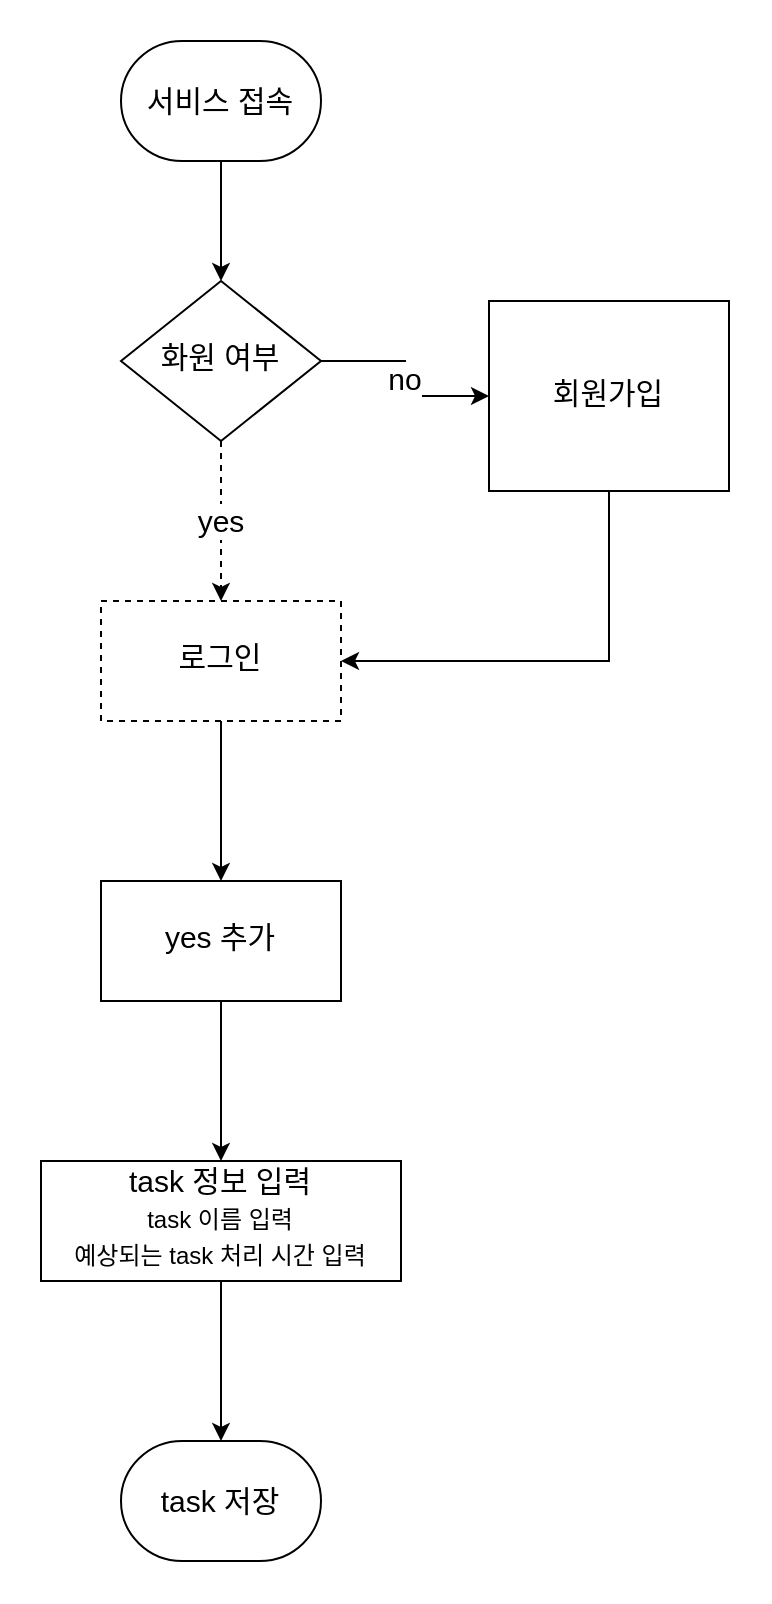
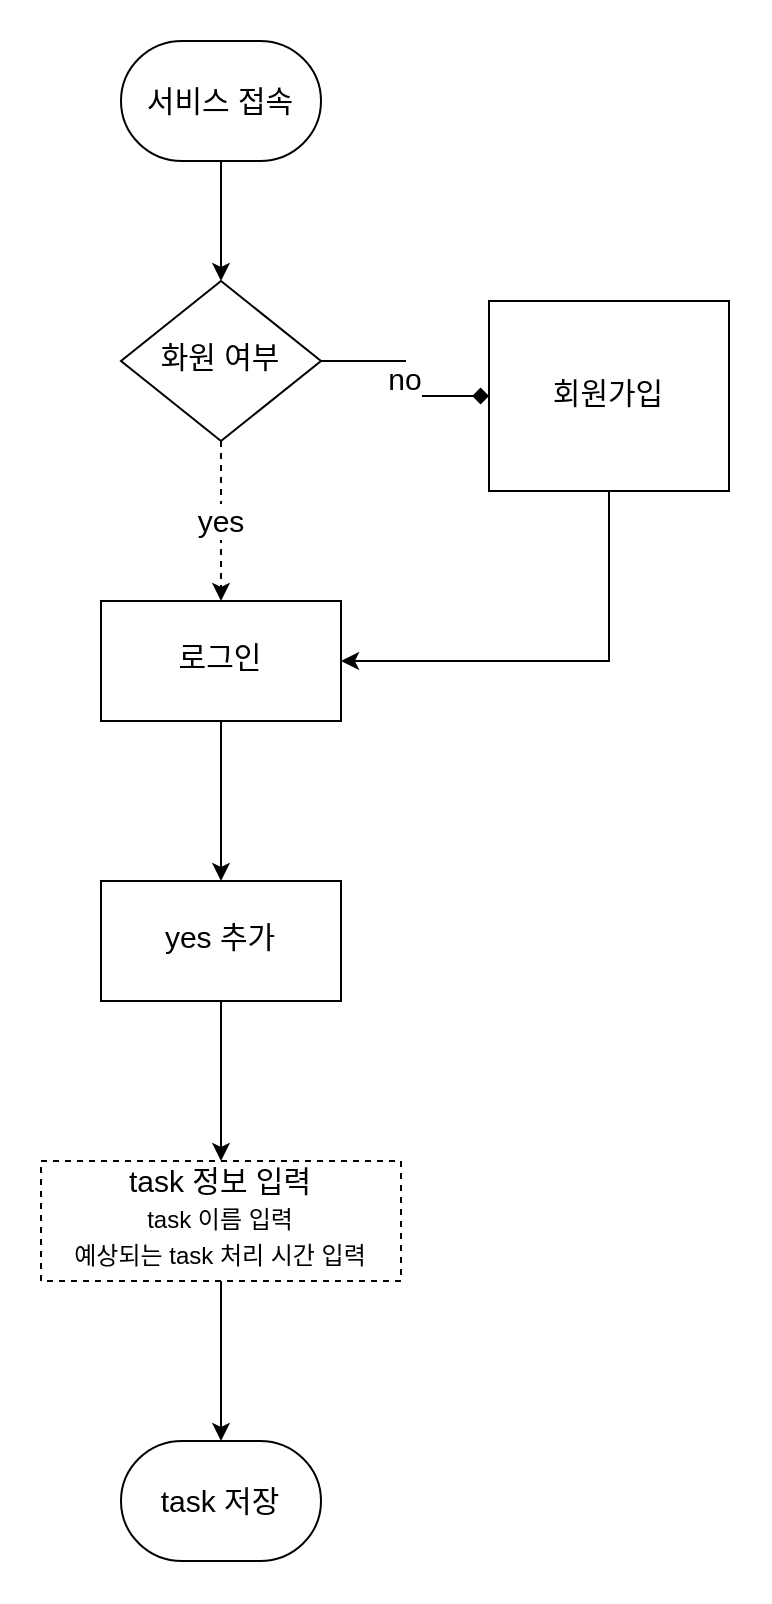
  <mxCell id="0" />
  <mxCell id="1" parent="0" />
- <mxCell id="2" value="no" style="edgeStyle=orthogonalEdgeStyle;rounded=0;orthogonalLoop=1;jettySize=auto;html=1;entryX=0;entryY=0.5;entryDx=0;entryDy=0;fontSize=15;strokeWidth=1;" edge="1" parent="1" source="4" target="8"><mxGeometry relative="1" as="geometry" /></mxCell>
+ <mxCell id="2" value="no" style="edgeStyle=orthogonalEdgeStyle;rounded=0;orthogonalLoop=1;jettySize=auto;html=1;entryX=0;entryY=0.5;entryDx=0;entryDy=0;fontSize=15;strokeWidth=1;endArrow=diamond;" edge="1" parent="1" source="4" target="8"><mxGeometry relative="1" as="geometry" /></mxCell>
  <mxCell id="3" value="yes" style="edgeStyle=orthogonalEdgeStyle;rounded=0;orthogonalLoop=1;jettySize=auto;html=1;fontSize=15;strokeWidth=1;dashed=1;" edge="1" parent="1" source="4" target="11"><mxGeometry relative="1" as="geometry" /></mxCell>
  <mxCell id="4" value="화원 여부" style="rhombus;whiteSpace=wrap;html=1;shadow=0;fontFamily=Helvetica;fontSize=15;align=center;strokeWidth=1;spacing=6;spacingTop=-4;" vertex="1" parent="1"><mxGeometry x="60" y="140" width="100" height="80" as="geometry" /></mxCell>
  <mxCell id="5" value="" style="group;fontSize=15;strokeWidth=1;" vertex="1" connectable="0" parent="1"><mxGeometry x="60" y="20" width="100" height="60" as="geometry" /></mxCell>
  <mxCell id="6" value="서비스 접속" style="strokeWidth=1;html=1;shape=mxgraph.flowchart.terminator;whiteSpace=wrap;fontSize=15;" vertex="1" parent="5"><mxGeometry width="100" height="60" as="geometry" /></mxCell>
  <mxCell id="7" style="edgeStyle=orthogonalEdgeStyle;rounded=0;orthogonalLoop=1;jettySize=auto;html=1;entryX=1;entryY=0.5;entryDx=0;entryDy=0;exitX=0.5;exitY=1;exitDx=0;exitDy=0;fontSize=15;strokeWidth=1;" edge="1" parent="1" source="8" target="11"><mxGeometry relative="1" as="geometry" /></mxCell>
  <mxCell id="8" value="회원가입" style="whiteSpace=wrap;html=1;shadow=0;strokeWidth=1;spacing=6;spacingTop=-4;fontSize=15;" vertex="1" parent="1"><mxGeometry x="244" y="150" width="120" height="95" as="geometry" /></mxCell>
  <mxCell id="9" value="" style="edgeStyle=orthogonalEdgeStyle;rounded=0;orthogonalLoop=1;jettySize=auto;html=1;fontSize=15;strokeWidth=1;" edge="1" parent="1" source="6"><mxGeometry relative="1" as="geometry"><mxPoint x="110" y="140" as="targetPoint" /></mxGeometry></mxCell>
  <mxCell id="10" value="" style="edgeStyle=orthogonalEdgeStyle;rounded=0;orthogonalLoop=1;jettySize=auto;html=1;fontSize=15;strokeWidth=1;" edge="1" parent="1" source="11" target="13"><mxGeometry relative="1" as="geometry" /></mxCell>
- <mxCell id="11" value="로그인" style="whiteSpace=wrap;html=1;shadow=0;strokeWidth=1;spacing=6;spacingTop=-4;fontSize=15;dashed=1;" vertex="1" parent="1"><mxGeometry x="50" y="300" width="120" height="60" as="geometry" /></mxCell>
+ <mxCell id="11" value="로그인" style="whiteSpace=wrap;html=1;shadow=0;strokeWidth=1;spacing=6;spacingTop=-4;fontSize=15;" vertex="1" parent="1"><mxGeometry x="50" y="300" width="120" height="60" as="geometry" /></mxCell>
  <mxCell id="12" value="" style="edgeStyle=orthogonalEdgeStyle;rounded=0;orthogonalLoop=1;jettySize=auto;html=1;fontSize=15;strokeWidth=1;" edge="1" parent="1" source="13" target="15"><mxGeometry relative="1" as="geometry" /></mxCell>
  <mxCell id="13" value="yes 추가" style="whiteSpace=wrap;html=1;shadow=0;strokeWidth=1;spacing=6;spacingTop=-4;fontSize=15;" vertex="1" parent="1"><mxGeometry x="50" y="440" width="120" height="60" as="geometry" /></mxCell>
  <mxCell id="14" value="" style="edgeStyle=orthogonalEdgeStyle;rounded=0;orthogonalLoop=1;jettySize=auto;html=1;strokeWidth=1;" edge="1" parent="1" source="15"><mxGeometry relative="1" as="geometry"><mxPoint x="110" y="720" as="targetPoint" /></mxGeometry></mxCell>
- <mxCell id="15" value="task 정보 입력&lt;br style=&quot;font-size: 15px;&quot;&gt;&lt;font style=&quot;font-size: 12px;&quot;&gt;task 이름 입력&lt;br style=&quot;&quot;&gt;예상되는 task 처리 시간 입력&lt;/font&gt;" style="whiteSpace=wrap;html=1;shadow=0;strokeWidth=1;spacing=6;spacingTop=-4;fontSize=15;" vertex="1" parent="1"><mxGeometry x="20" y="580" width="180" height="60" as="geometry" /></mxCell>
+ <mxCell id="15" value="task 정보 입력&lt;br style=&quot;font-size: 15px;&quot;&gt;&lt;font style=&quot;font-size: 12px;&quot;&gt;task 이름 입력&lt;br style=&quot;&quot;&gt;예상되는 task 처리 시간 입력&lt;/font&gt;" style="whiteSpace=wrap;html=1;shadow=0;strokeWidth=1;spacing=6;spacingTop=-4;fontSize=15;dashed=1;" vertex="1" parent="1"><mxGeometry x="20" y="580" width="180" height="60" as="geometry" /></mxCell>
  <mxCell id="16" value="task 저장" style="strokeWidth=1;html=1;shape=mxgraph.flowchart.terminator;whiteSpace=wrap;fontSize=15;" vertex="1" parent="1"><mxGeometry x="60" y="720" width="100" height="60" as="geometry" /></mxCell>
